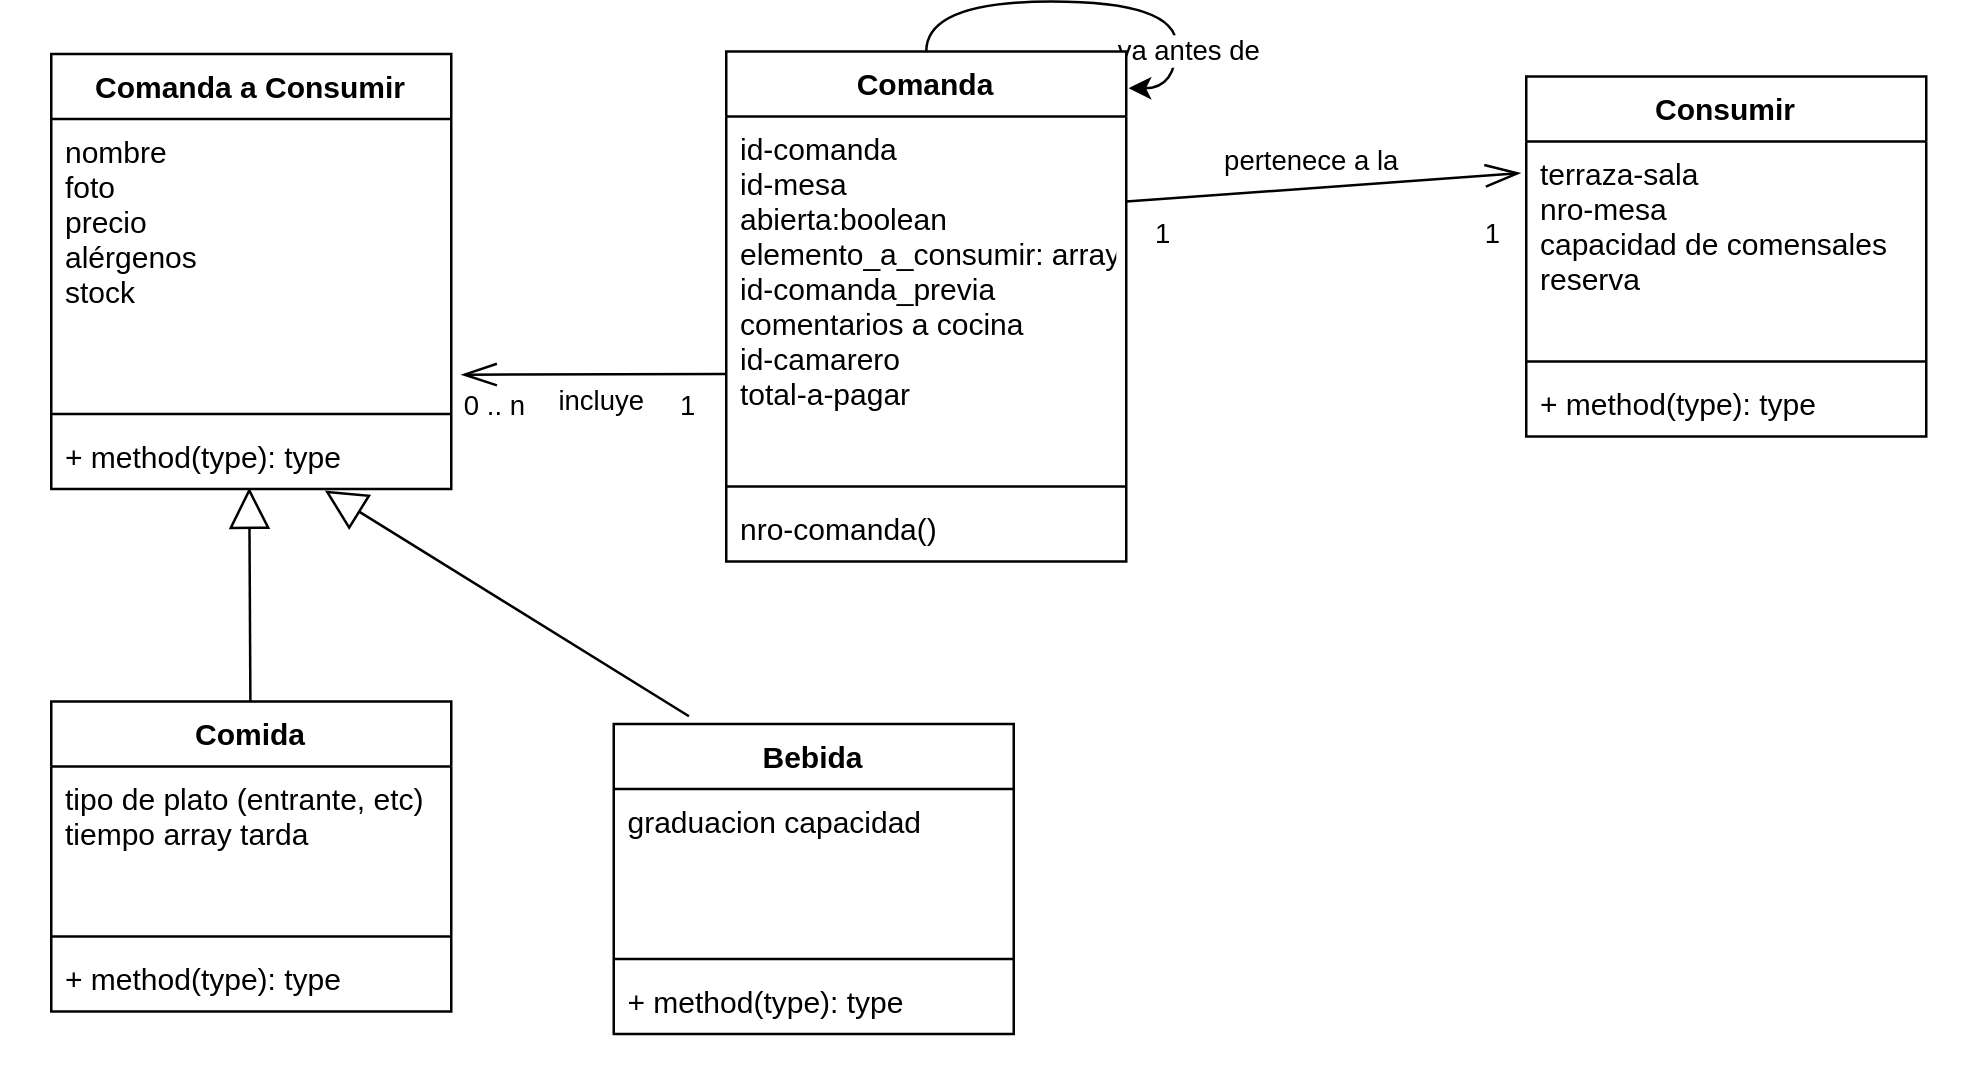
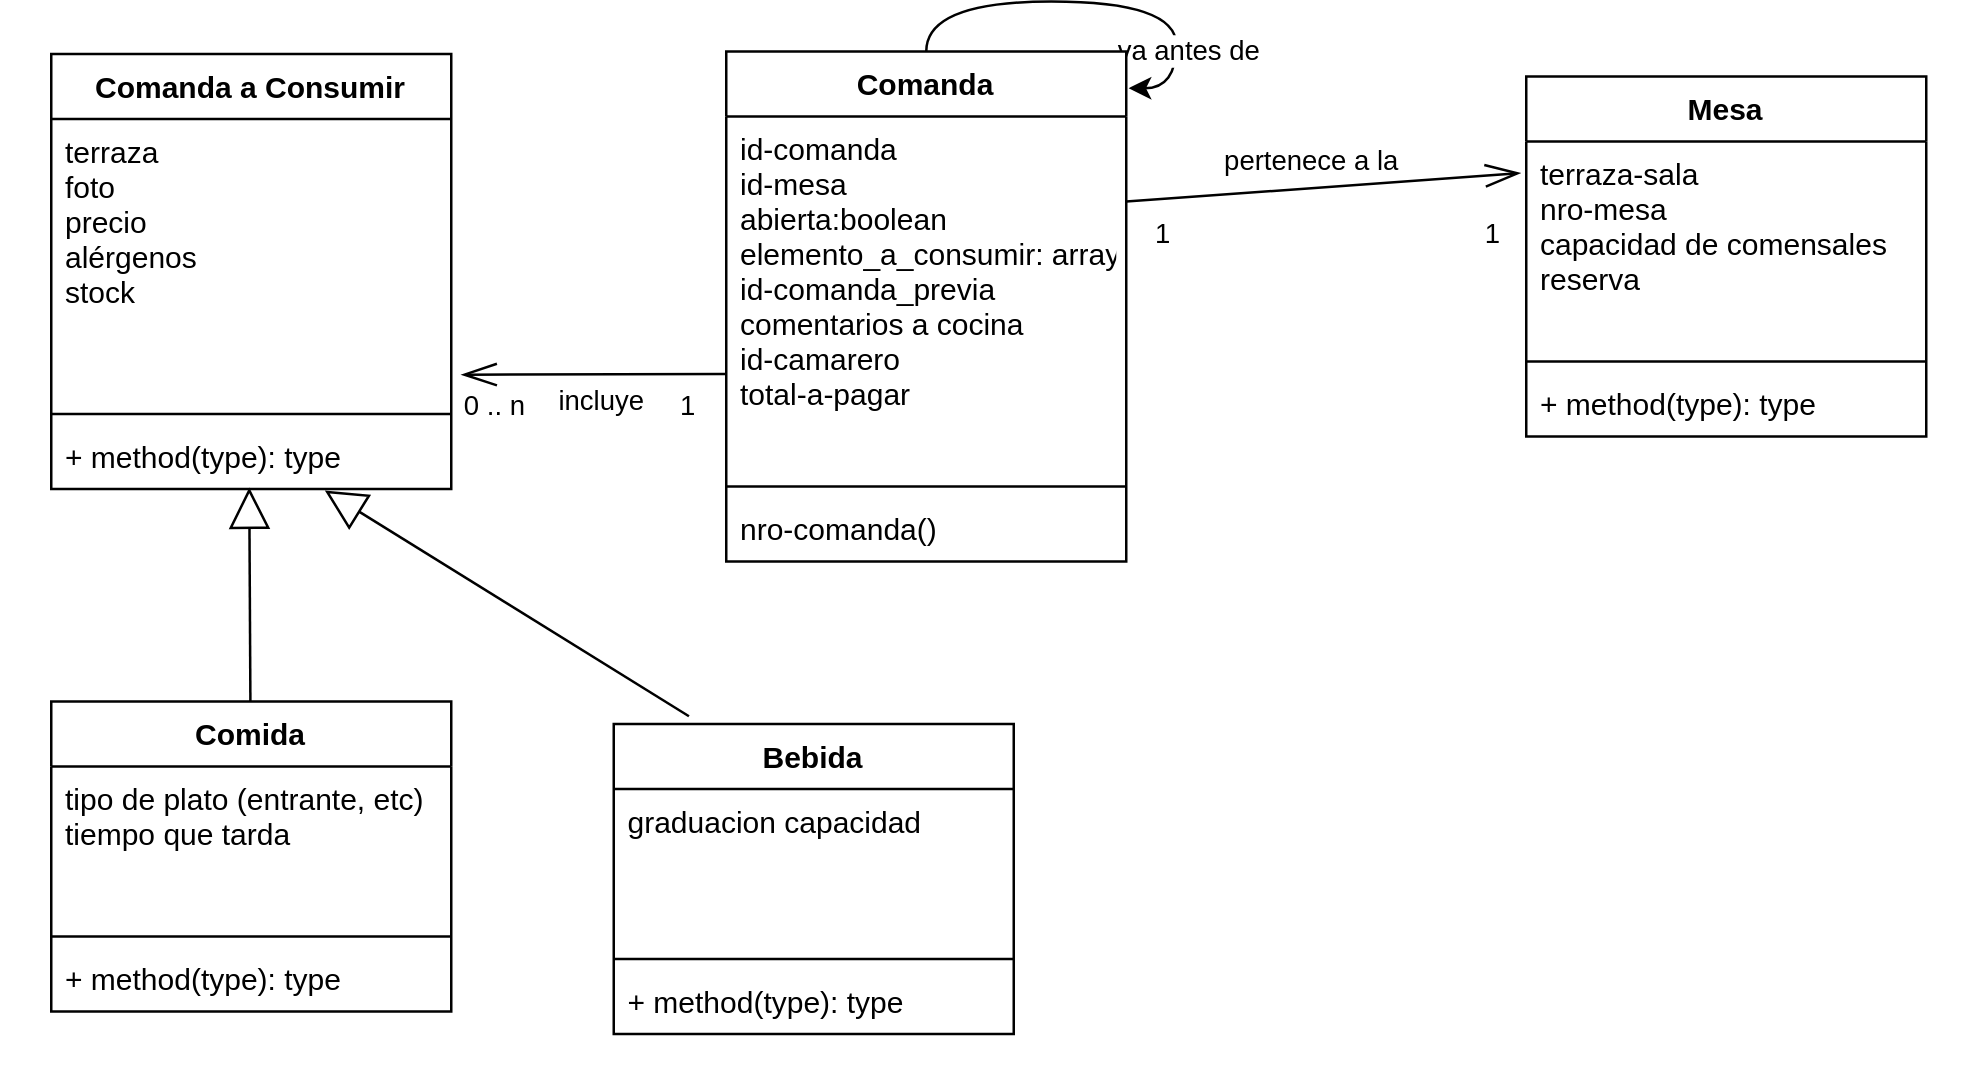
  <mxCell id="0" />
  <mxCell id="1" parent="0" />
  <mxCell id="2" style="edgeStyle=orthogonalEdgeStyle;curved=1;rounded=0;orthogonalLoop=1;jettySize=auto;html=1;endArrow=classic;endFill=1;endSize=6;entryX=1.006;entryY=0.072;entryDx=0;entryDy=0;entryPerimeter=0;" parent="1" source="4" target="4" edge="1"><mxGeometry relative="1" as="geometry"><mxPoint x="440" y="10" as="targetPoint" /></mxGeometry></mxCell>
  <mxCell id="3" value="&amp;nbsp;va antes de&amp;nbsp;" style="edgeLabel;html=1;align=center;verticalAlign=middle;resizable=0;points=[];" parent="2" vertex="1" connectable="0"><mxGeometry x="0.599" y="4" relative="1" as="geometry"><mxPoint as="offset" /></mxGeometry></mxCell>
  <mxCell id="4" value="Comanda" style="swimlane;fontStyle=1;align=center;verticalAlign=top;childLayout=stackLayout;horizontal=1;startSize=26;horizontalStack=0;resizeParent=1;resizeParentMax=0;resizeLast=0;collapsible=1;marginBottom=0;" parent="1" vertex="1"><mxGeometry x="290" y="20" width="160" height="204" as="geometry" /></mxCell>
  <mxCell id="5" value="id-comanda&#10;id-mesa&#10;abierta:boolean&#10;elemento_a_consumir: array&#10;id-comanda_previa&#10;comentarios a cocina&#10;id-camarero&#10;total-a-pagar" style="text;strokeColor=none;fillColor=none;align=left;verticalAlign=top;spacingLeft=4;spacingRight=4;overflow=hidden;rotatable=0;points=[[0,0.5],[1,0.5]];portConstraint=eastwest;" parent="4" vertex="1"><mxGeometry y="26" width="160" height="144" as="geometry" /></mxCell>
  <mxCell id="6" value="" style="line;strokeWidth=1;fillColor=none;align=left;verticalAlign=middle;spacingTop=-1;spacingLeft=3;spacingRight=3;rotatable=0;labelPosition=right;points=[];portConstraint=eastwest;" parent="4" vertex="1"><mxGeometry y="170" width="160" height="8" as="geometry" /></mxCell>
  <mxCell id="7" value="nro-comanda()" style="text;strokeColor=none;fillColor=none;align=left;verticalAlign=top;spacingLeft=4;spacingRight=4;overflow=hidden;rotatable=0;points=[[0,0.5],[1,0.5]];portConstraint=eastwest;" parent="4" vertex="1"><mxGeometry y="178" width="160" height="26" as="geometry" /></mxCell>
  <mxCell id="8" value="Comanda a Consumir" style="swimlane;fontStyle=1;align=center;verticalAlign=top;childLayout=stackLayout;horizontal=1;startSize=26;horizontalStack=0;resizeParent=1;resizeParentMax=0;resizeLast=0;collapsible=1;marginBottom=0;" parent="1" vertex="1"><mxGeometry x="20" y="21" width="160" height="174" as="geometry" /></mxCell>
- <mxCell id="9" value="nombre&#10;foto&#10;precio&#10;alérgenos&#10;stock&#10;&#10;" style="text;strokeColor=none;fillColor=none;align=left;verticalAlign=top;spacingLeft=4;spacingRight=4;overflow=hidden;rotatable=0;points=[[0,0.5],[1,0.5]];portConstraint=eastwest;" parent="8" vertex="1"><mxGeometry y="26" width="160" height="114" as="geometry" /></mxCell>
+ <mxCell id="9" value="terraza&#10;foto&#10;precio&#10;alérgenos&#10;stock&#10;&#10;" style="text;strokeColor=none;fillColor=none;align=left;verticalAlign=top;spacingLeft=4;spacingRight=4;overflow=hidden;rotatable=0;points=[[0,0.5],[1,0.5]];portConstraint=eastwest;" parent="8" vertex="1"><mxGeometry y="26" width="160" height="114" as="geometry" /></mxCell>
  <mxCell id="10" value="" style="line;strokeWidth=1;fillColor=none;align=left;verticalAlign=middle;spacingTop=-1;spacingLeft=3;spacingRight=3;rotatable=0;labelPosition=right;points=[];portConstraint=eastwest;" parent="8" vertex="1"><mxGeometry y="140" width="160" height="8" as="geometry" /></mxCell>
  <mxCell id="11" value="+ method(type): type" style="text;strokeColor=none;fillColor=none;align=left;verticalAlign=top;spacingLeft=4;spacingRight=4;overflow=hidden;rotatable=0;points=[[0,0.5],[1,0.5]];portConstraint=eastwest;" parent="8" vertex="1"><mxGeometry y="148" width="160" height="26" as="geometry" /></mxCell>
- <mxCell id="12" value="Consumir" style="swimlane;fontStyle=1;align=center;verticalAlign=top;childLayout=stackLayout;horizontal=1;startSize=26;horizontalStack=0;resizeParent=1;resizeParentMax=0;resizeLast=0;collapsible=1;marginBottom=0;" parent="1" vertex="1"><mxGeometry x="610" y="30" width="160" height="144" as="geometry" /></mxCell>
+ <mxCell id="12" value="Mesa" style="swimlane;fontStyle=1;align=center;verticalAlign=top;childLayout=stackLayout;horizontal=1;startSize=26;horizontalStack=0;resizeParent=1;resizeParentMax=0;resizeLast=0;collapsible=1;marginBottom=0;" parent="1" vertex="1"><mxGeometry x="610" y="30" width="160" height="144" as="geometry" /></mxCell>
  <mxCell id="13" value="terraza-sala&#10;nro-mesa&#10;capacidad de comensales&#10;reserva" style="text;strokeColor=none;fillColor=none;align=left;verticalAlign=top;spacingLeft=4;spacingRight=4;overflow=hidden;rotatable=0;points=[[0,0.5],[1,0.5]];portConstraint=eastwest;" parent="12" vertex="1"><mxGeometry y="26" width="160" height="84" as="geometry" /></mxCell>
  <mxCell id="14" value="" style="line;strokeWidth=1;fillColor=none;align=left;verticalAlign=middle;spacingTop=-1;spacingLeft=3;spacingRight=3;rotatable=0;labelPosition=right;points=[];portConstraint=eastwest;" parent="12" vertex="1"><mxGeometry y="110" width="160" height="8" as="geometry" /></mxCell>
  <mxCell id="15" value="+ method(type): type" style="text;strokeColor=none;fillColor=none;align=left;verticalAlign=top;spacingLeft=4;spacingRight=4;overflow=hidden;rotatable=0;points=[[0,0.5],[1,0.5]];portConstraint=eastwest;" parent="12" vertex="1"><mxGeometry y="118" width="160" height="26" as="geometry" /></mxCell>
  <mxCell id="16" value="Bebida" style="swimlane;fontStyle=1;align=center;verticalAlign=top;childLayout=stackLayout;horizontal=1;startSize=26;horizontalStack=0;resizeParent=1;resizeParentMax=0;resizeLast=0;collapsible=1;marginBottom=0;" parent="1" vertex="1"><mxGeometry x="245" y="289" width="160" height="124" as="geometry" /></mxCell>
  <mxCell id="17" value="graduacion capacidad" style="text;strokeColor=none;fillColor=none;align=left;verticalAlign=top;spacingLeft=4;spacingRight=4;overflow=hidden;rotatable=0;points=[[0,0.5],[1,0.5]];portConstraint=eastwest;" parent="16" vertex="1"><mxGeometry y="26" width="160" height="64" as="geometry" /></mxCell>
  <mxCell id="18" value="" style="line;strokeWidth=1;fillColor=none;align=left;verticalAlign=middle;spacingTop=-1;spacingLeft=3;spacingRight=3;rotatable=0;labelPosition=right;points=[];portConstraint=eastwest;" parent="16" vertex="1"><mxGeometry y="90" width="160" height="8" as="geometry" /></mxCell>
  <mxCell id="19" value="+ method(type): type" style="text;strokeColor=none;fillColor=none;align=left;verticalAlign=top;spacingLeft=4;spacingRight=4;overflow=hidden;rotatable=0;points=[[0,0.5],[1,0.5]];portConstraint=eastwest;" parent="16" vertex="1"><mxGeometry y="98" width="160" height="26" as="geometry" /></mxCell>
  <mxCell id="20" style="edgeStyle=none;rounded=0;orthogonalLoop=1;jettySize=auto;html=1;entryX=0.495;entryY=0.978;entryDx=0;entryDy=0;entryPerimeter=0;endArrow=block;endFill=0;endSize=14;" parent="1" source="21" target="11" edge="1"><mxGeometry relative="1" as="geometry" /></mxCell>
  <mxCell id="21" value="Comida" style="swimlane;fontStyle=1;align=center;verticalAlign=top;childLayout=stackLayout;horizontal=1;startSize=26;horizontalStack=0;resizeParent=1;resizeParentMax=0;resizeLast=0;collapsible=1;marginBottom=0;" parent="1" vertex="1"><mxGeometry x="20" y="280" width="160" height="124" as="geometry" /></mxCell>
- <mxCell id="22" value="tipo de plato (entrante, etc)&#10;tiempo array tarda&#10;&#10;" style="text;strokeColor=none;fillColor=none;align=left;verticalAlign=top;spacingLeft=4;spacingRight=4;overflow=hidden;rotatable=0;points=[[0,0.5],[1,0.5]];portConstraint=eastwest;" parent="21" vertex="1"><mxGeometry y="26" width="160" height="64" as="geometry" /></mxCell>
+ <mxCell id="22" value="tipo de plato (entrante, etc)&#10;tiempo que tarda&#10;&#10;" style="text;strokeColor=none;fillColor=none;align=left;verticalAlign=top;spacingLeft=4;spacingRight=4;overflow=hidden;rotatable=0;points=[[0,0.5],[1,0.5]];portConstraint=eastwest;" parent="21" vertex="1"><mxGeometry y="26" width="160" height="64" as="geometry" /></mxCell>
  <mxCell id="23" value="" style="line;strokeWidth=1;fillColor=none;align=left;verticalAlign=middle;spacingTop=-1;spacingLeft=3;spacingRight=3;rotatable=0;labelPosition=right;points=[];portConstraint=eastwest;" parent="21" vertex="1"><mxGeometry y="90" width="160" height="8" as="geometry" /></mxCell>
  <mxCell id="24" value="+ method(type): type" style="text;strokeColor=none;fillColor=none;align=left;verticalAlign=top;spacingLeft=4;spacingRight=4;overflow=hidden;rotatable=0;points=[[0,0.5],[1,0.5]];portConstraint=eastwest;" parent="21" vertex="1"><mxGeometry y="98" width="160" height="26" as="geometry" /></mxCell>
  <mxCell id="25" style="edgeStyle=none;rounded=0;orthogonalLoop=1;jettySize=auto;html=1;entryX=0.684;entryY=1.022;entryDx=0;entryDy=0;entryPerimeter=0;endArrow=block;endFill=0;endSize=14;exitX=0.188;exitY=-0.025;exitDx=0;exitDy=0;exitPerimeter=0;" parent="1" source="16" target="11" edge="1"><mxGeometry relative="1" as="geometry"><mxPoint x="109.664" y="290" as="sourcePoint" /><mxPoint x="109.2" y="204.428" as="targetPoint" /></mxGeometry></mxCell>
  <mxCell id="26" value="&amp;nbsp;incluye&amp;nbsp;" style="endArrow=openThin;html=1;endSize=12;startArrow=none;startSize=14;startFill=0;entryX=1.026;entryY=0.897;entryDx=0;entryDy=0;entryPerimeter=0;endFill=0;" parent="1" target="9" edge="1"><mxGeometry x="-0.055" y="11" relative="1" as="geometry"><mxPoint x="290" y="149" as="sourcePoint" /><mxPoint x="370" y="180" as="targetPoint" /><mxPoint as="offset" /></mxGeometry></mxCell>
  <mxCell id="27" value="1" style="edgeLabel;resizable=0;html=1;align=left;verticalAlign=top;" parent="26" connectable="0" vertex="1"><mxGeometry x="-1" relative="1" as="geometry"><mxPoint x="-20" as="offset" /></mxGeometry></mxCell>
  <mxCell id="28" value="0 .. n" style="edgeLabel;resizable=0;html=1;align=right;verticalAlign=top;" parent="26" connectable="0" vertex="1"><mxGeometry x="1" relative="1" as="geometry"><mxPoint x="25.71" as="offset" /></mxGeometry></mxCell>
  <mxCell id="29" value="&amp;nbsp;pertenece a la&amp;nbsp;" style="endArrow=openThin;html=1;endSize=12;startArrow=none;startSize=14;startFill=0;endFill=0;entryX=-0.015;entryY=0.151;entryDx=0;entryDy=0;entryPerimeter=0;" parent="1" target="13" edge="1"><mxGeometry x="-0.055" y="11" relative="1" as="geometry"><mxPoint x="450" y="80" as="sourcePoint" /><mxPoint x="460" y="150" as="targetPoint" /><mxPoint as="offset" /></mxGeometry></mxCell>
  <mxCell id="30" value="1" style="edgeLabel;resizable=0;html=1;align=left;verticalAlign=top;" parent="29" connectable="0" vertex="1"><mxGeometry x="-1" relative="1" as="geometry"><mxPoint x="10" as="offset" /></mxGeometry></mxCell>
  <mxCell id="31" value="1" style="edgeLabel;resizable=0;html=1;align=right;verticalAlign=top;" parent="29" connectable="0" vertex="1"><mxGeometry x="1" relative="1" as="geometry"><mxPoint x="-7.93" y="11.34" as="offset" /></mxGeometry></mxCell>
